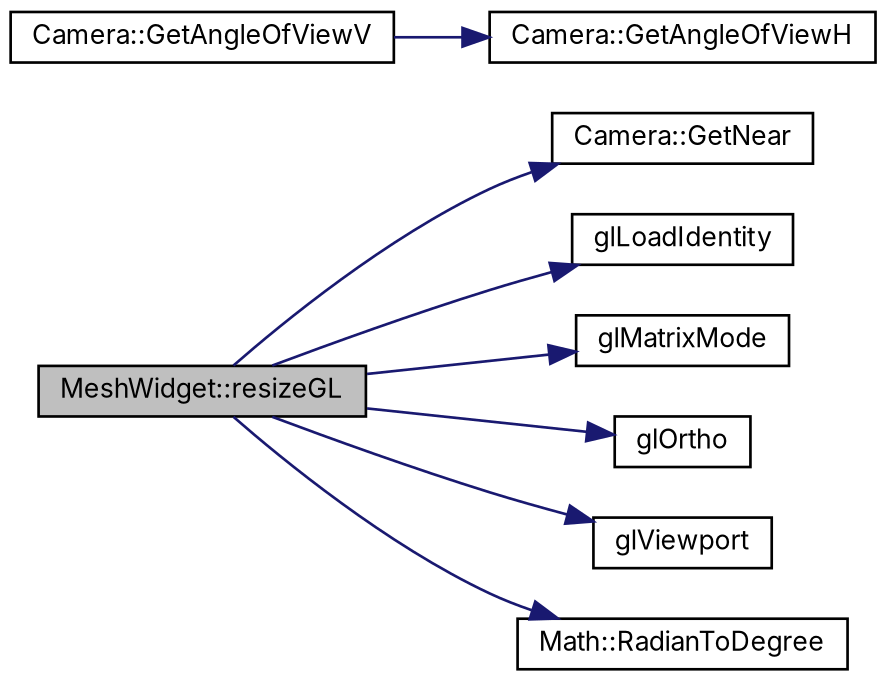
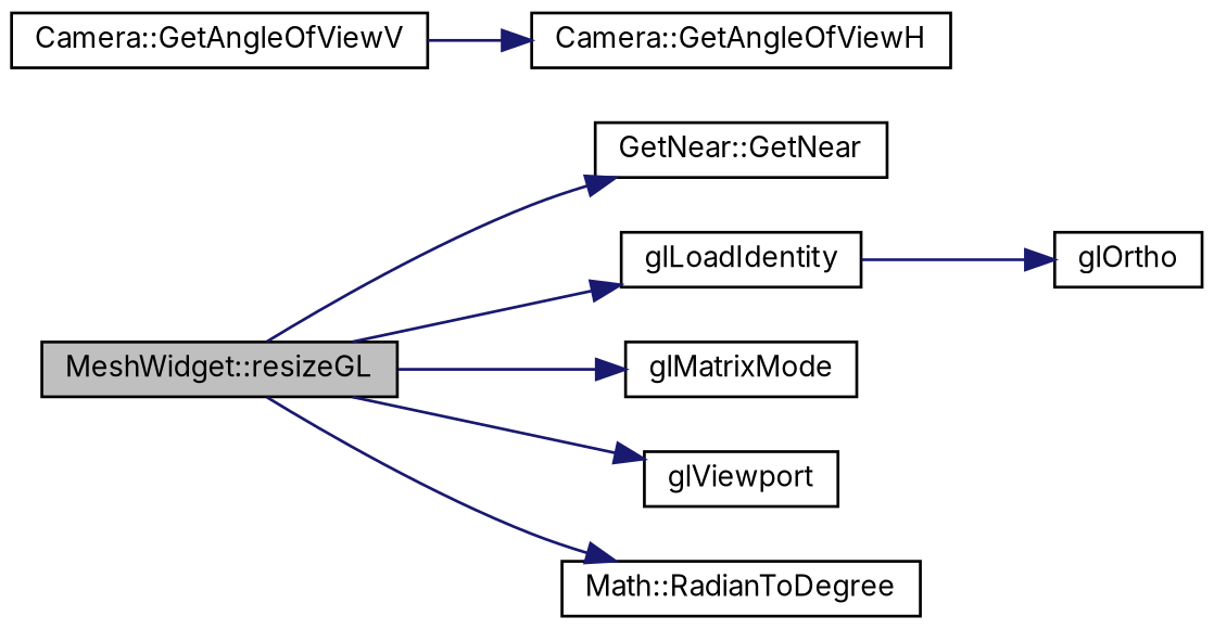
  digraph {
    fontname=Inter
    rankdir=LR
    node [color=black fillcolor=white fontname=Inter fontsize=10 shape=record style=filled]
    edge [color=midnightblue fontname=Inter fontsize=10 labelfontname=Helvetica labelfontsize=10 style=solid]
    n1 [fillcolor=grey75 fontcolor=black height=0.2 label="MeshWidget::resizeGL" width=0.4]
-   n2 [height=0.2 label="Camera::GetNear" width=0.4]
+   n2 [height=0.2 label="GetNear::GetNear" width=0.4]
    n3 [height=0.2 label=glLoadIdentity width=0.4]
    n4 [height=0.2 label=glMatrixMode width=0.4]
    n5 [height=0.2 label=glOrtho width=0.4]
    n6 [height=0.2 label=glViewport width=0.4]
    n7 [height=0.2 label="Math::RadianToDegree" width=0.4]
    n8 [height=0.2 label="Camera::GetAngleOfViewV" width=0.4]
    n9 [height=0.2 label="Camera::GetAngleOfViewH" width=0.4]
    n1 -> n2
    n1 -> n3
    n1 -> n4
-   n1 -> n5
+   n3 -> n5
    n1 -> n6
    n1 -> n7
    n8 -> n9
  }
